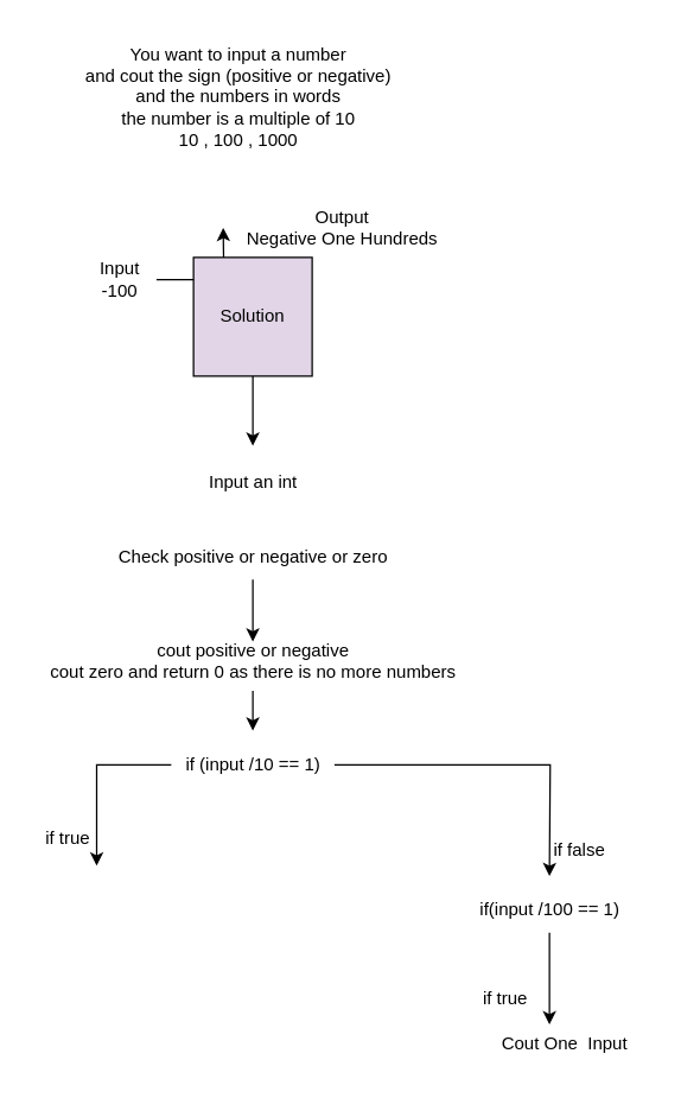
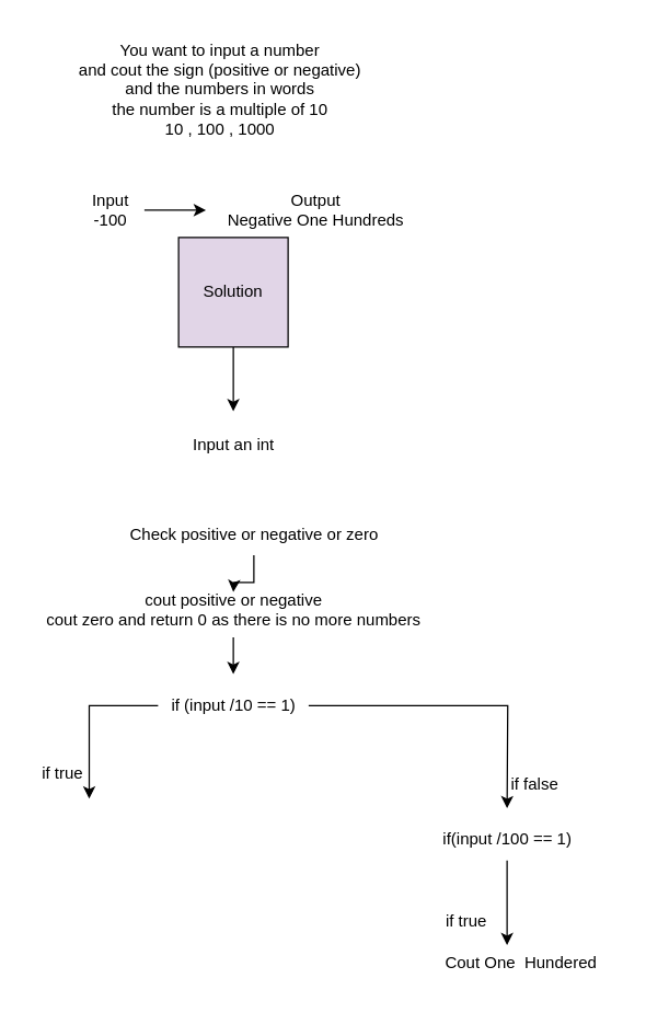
  <mxCell id="0" />
  <mxCell id="1" parent="0" />
  <mxCell id="2" value="You want to input a number&lt;br&gt;and cout the sign (positive or negative)&lt;br&gt;and the numbers in words&lt;br&gt;the number is a multiple of 10&lt;br&gt;10 , 100 , 1000" style="text;html=1;align=center;verticalAlign=middle;resizable=0;points=[];autosize=1;strokeColor=none;fillColor=none;" vertex="1" parent="1"><mxGeometry x="45" y="20" width="230" height="90" as="geometry" /></mxCell>
  <mxCell id="3" style="edgeStyle=orthogonalEdgeStyle;rounded=0;orthogonalLoop=1;jettySize=auto;html=1;" edge="1" parent="1" source="4"><mxGeometry relative="1" as="geometry"><mxPoint x="150" y="153" as="targetPoint" /></mxGeometry></mxCell>
- <mxCell id="4" value="Input&lt;br&gt;-100" style="text;html=1;align=center;verticalAlign=middle;resizable=0;points=[];autosize=1;strokeColor=none;fillColor=none;" vertex="1" parent="1"><mxGeometry x="55" y="168" width="50" height="40" as="geometry" /></mxCell>
+ <mxCell id="4" value="Input&lt;br&gt;-100" style="text;html=1;align=center;verticalAlign=middle;resizable=0;points=[];autosize=1;strokeColor=none;fillColor=none;" vertex="1" parent="1"><mxGeometry x="55" y="133" width="50" height="40" as="geometry" /></mxCell>
  <mxCell id="5" value="Output&lt;br&gt;Negative One Hundreds" style="text;html=1;align=center;verticalAlign=middle;resizable=0;points=[];autosize=1;strokeColor=none;fillColor=none;" vertex="1" parent="1"><mxGeometry x="150" y="133" width="160" height="40" as="geometry" /></mxCell>
  <mxCell id="6" style="edgeStyle=orthogonalEdgeStyle;rounded=0;orthogonalLoop=1;jettySize=auto;html=1;" edge="1" parent="1" source="7"><mxGeometry relative="1" as="geometry"><mxPoint x="170" y="300" as="targetPoint" /></mxGeometry></mxCell>
  <mxCell id="7" value="Solution" style="whiteSpace=wrap;html=1;aspect=fixed;fillColor=#e1d5e7;" vertex="1" parent="1"><mxGeometry x="130" y="173" width="80" height="80" as="geometry" /></mxCell>
  <mxCell id="8" value="Input an int" style="text;html=1;align=center;verticalAlign=middle;resizable=0;points=[];autosize=1;strokeColor=none;fillColor=none;" vertex="1" parent="1"><mxGeometry x="130" y="310" width="80" height="30" as="geometry" /></mxCell>
  <mxCell id="9" style="edgeStyle=orthogonalEdgeStyle;rounded=0;orthogonalLoop=1;jettySize=auto;html=1;" edge="1" parent="1" source="10"><mxGeometry relative="1" as="geometry"><mxPoint x="170" y="432" as="targetPoint" /></mxGeometry></mxCell>
- <mxCell id="10" value="Check positive or negative or zero" style="text;html=1;align=center;verticalAlign=middle;resizable=0;points=[];autosize=1;strokeColor=none;fillColor=none;" vertex="1" parent="1"><mxGeometry x="65" y="360" width="210" height="30" as="geometry" /></mxCell>
+ <mxCell id="10" value="Check positive or negative or zero" style="text;html=1;align=center;verticalAlign=middle;resizable=0;points=[];autosize=1;strokeColor=none;fillColor=none;" vertex="1" parent="1"><mxGeometry x="80" y="375" width="210" height="30" as="geometry" /></mxCell>
  <mxCell id="11" style="edgeStyle=orthogonalEdgeStyle;rounded=0;orthogonalLoop=1;jettySize=auto;html=1;" edge="1" parent="1" source="12"><mxGeometry relative="1" as="geometry"><mxPoint x="170" y="492" as="targetPoint" /></mxGeometry></mxCell>
  <mxCell id="12" value="cout positive or negative&lt;br&gt;cout zero and return 0 as there is no more numbers" style="text;html=1;align=center;verticalAlign=middle;resizable=0;points=[];autosize=1;strokeColor=none;fillColor=none;" vertex="1" parent="1"><mxGeometry x="20" y="425" width="300" height="40" as="geometry" /></mxCell>
  <mxCell id="13" style="edgeStyle=orthogonalEdgeStyle;rounded=0;orthogonalLoop=1;jettySize=auto;html=1;entryX=0.894;entryY=1.1;entryDx=0;entryDy=0;entryPerimeter=0;" edge="1" parent="1" source="15" target="16"><mxGeometry relative="1" as="geometry" /></mxCell>
  <mxCell id="14" style="edgeStyle=orthogonalEdgeStyle;rounded=0;orthogonalLoop=1;jettySize=auto;html=1;" edge="1" parent="1" source="15"><mxGeometry relative="1" as="geometry"><mxPoint x="370" y="590" as="targetPoint" /></mxGeometry></mxCell>
  <mxCell id="15" value="if (input /10 == 1)" style="text;html=1;align=center;verticalAlign=middle;resizable=0;points=[];autosize=1;strokeColor=none;fillColor=none;" vertex="1" parent="1"><mxGeometry x="115" y="500" width="110" height="30" as="geometry" /></mxCell>
  <mxCell id="16" value="if true" style="text;html=1;align=center;verticalAlign=middle;resizable=0;points=[];autosize=1;strokeColor=none;fillColor=none;" vertex="1" parent="1"><mxGeometry x="20" y="550" width="50" height="30" as="geometry" /></mxCell>
  <mxCell id="17" value="if false" style="text;html=1;align=center;verticalAlign=middle;resizable=0;points=[];autosize=1;strokeColor=none;fillColor=none;" vertex="1" parent="1"><mxGeometry x="360" y="558" width="60" height="30" as="geometry" /></mxCell>
  <mxCell id="18" style="edgeStyle=orthogonalEdgeStyle;rounded=0;orthogonalLoop=1;jettySize=auto;html=1;" edge="1" parent="1" source="19"><mxGeometry relative="1" as="geometry"><mxPoint x="370" y="690" as="targetPoint" /></mxGeometry></mxCell>
  <mxCell id="19" value="if(input /100 == 1)" style="text;html=1;align=center;verticalAlign=middle;resizable=0;points=[];autosize=1;strokeColor=none;fillColor=none;" vertex="1" parent="1"><mxGeometry x="310" y="598" width="120" height="30" as="geometry" /></mxCell>
  <mxCell id="20" value="if true" style="text;html=1;align=center;verticalAlign=middle;resizable=0;points=[];autosize=1;strokeColor=none;fillColor=none;" vertex="1" parent="1"><mxGeometry x="315" y="658" width="50" height="30" as="geometry" /></mxCell>
- <mxCell id="21" value="Cout One&amp;nbsp; Input" style="text;html=1;align=center;verticalAlign=middle;resizable=0;points=[];autosize=1;strokeColor=none;fillColor=none;" vertex="1" parent="1"><mxGeometry x="310" y="688" width="140" height="30" as="geometry" /></mxCell>
+ <mxCell id="21" value="Cout One&amp;nbsp; Hundered" style="text;html=1;align=center;verticalAlign=middle;resizable=0;points=[];autosize=1;strokeColor=none;fillColor=none;" vertex="1" parent="1"><mxGeometry x="310" y="688" width="140" height="30" as="geometry" /></mxCell>
